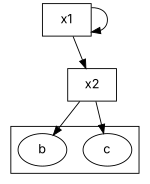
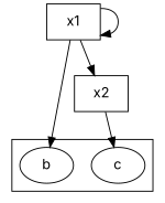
  digraph {
    fontname=Inter
    node [fontname=Inter]
    edge [fontname=Inter]
    b
    c
    n3 [label=x1 shape=box]
    n4 [label=x2 shape=box]
    subgraph cluster_1 {
      b
      c
    }
    n3 -> n3
    n3 -> n4
-   n4 -> b
+   n3 -> b
    n4 -> c
  }
